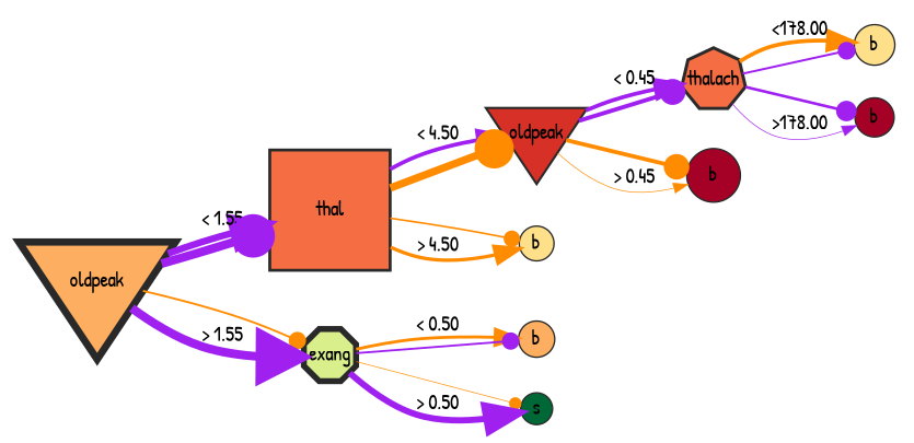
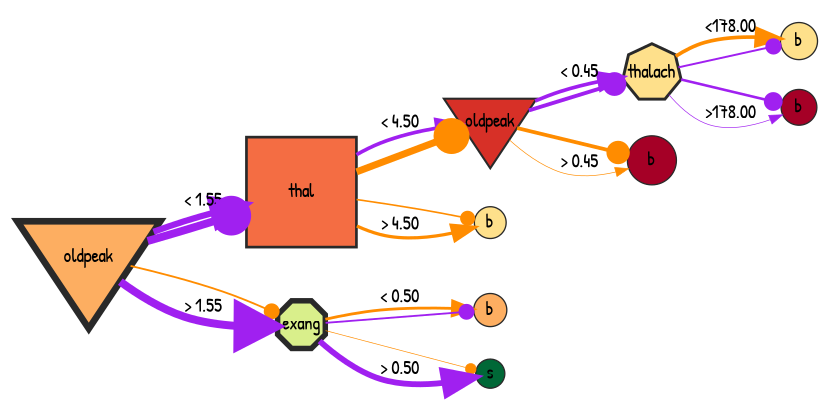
  digraph {
    bgcolor=white
    rankdir=LR
    fontname="Patrick Hand"
    node [color="#292929" fillcolor="#fdae61" fixedsize=true shape=circle style="filled,setlinewidth(1.00)" fontname="Patrick Hand"]
    edge [arrowhead=normal arrowsize=1.823529 color=purple penwidth=2.764706 fontname="Patrick Hand"]
    n1 [height=1.500000 label=oldpeak shape=invtriangle style="filled,setlinewidth(5.00)" width=1.500000]
    n2 [fillcolor="#f46d43" height=1.153608 label=thal shape=polygon style="filled,setlinewidth(2.02)" width=1.153608]
    n3 [fillcolor="#d9ef8b" height=0.497938 label=exang shape=octagon style="filled,setlinewidth(4.12)" width=0.497938]
    n4 [fillcolor="#d73027" height=0.968041 label=oldpeak shape=invtriangle style="filled,setlinewidth(1.56)" width=0.968041]
    n5 [fillcolor="#fee08b" height=0.337113 label=b width=0.337113]
    n6 [height=0.349485 label=b width=0.349485]
    n7 [fillcolor="#006837" height=0.300000 label=s width=0.300000]
-   n8 [fillcolor="#f46d43" height=0.609278 label=thalach shape=septagon style="filled,setlinewidth(2.21)" width=0.609278]
+   n8 [fillcolor="#fee08b" height=0.609278 label=thalach shape=septagon style="filled,setlinewidth(2.21)" width=0.609278]
    n9 [fillcolor="#a50026" height=0.510309 label=b width=0.510309]
    n10 [fillcolor="#fee08b" height=0.386598 label=b width=0.386598]
    n11 [fillcolor="#a50026" height=0.374227 label=b width=0.374227]
    n1 -> n2 [arrowsize=2.529412 label="< 1.55" penwidth=4.705882]
    n1 -> n2 [arrowhead=dot arrowsize=3.000000 penwidth=6.000000]
    n1 -> n3 [arrowhead=dot arrowsize=1.323529 color=darkorange penwidth=1.389706]
    n1 -> n3 [arrowsize=3.000000 label="> 1.55" penwidth=6.000000]
    n2 -> n4 [label="< 4.50"]
    n2 -> n4 [arrowhead=dot arrowsize=2.735294 color=darkorange penwidth=5.272059]
    n2 -> n5 [arrowhead=dot arrowsize=1.264706 color=darkorange penwidth=1.227941]
    n2 -> n5 [arrowsize=1.705882 color=darkorange label="> 4.50" penwidth=2.441176]
    n3 -> n6 [arrowsize=1.588235 color=darkorange label="< 0.50" penwidth=2.117647]
    n3 -> n6 [arrowhead=dot arrowsize=1.323529 penwidth=1.389706]
    n3 -> n7 [arrowhead=dot arrowsize=1.000000 color=darkorange penwidth=0.500000]
    n3 -> n7 [arrowsize=2.411765 label="> 0.50" penwidth=4.382353]
    n4 -> n8 [label="< 0.45"]
    n4 -> n8 [arrowhead=dot arrowsize=1.882353 penwidth=2.926471]
    n4 -> n9 [arrowhead=dot arrowsize=1.852941 color=darkorange penwidth=2.845588]
    n4 -> n9 [arrowsize=1.000000 color=darkorange label="> 0.45" penwidth=0.500000]
    n8 -> n10 [color=darkorange label="<178.00"]
    n8 -> n10 [arrowhead=dot arrowsize=1.352941 penwidth=1.470588]
    n8 -> n11 [arrowhead=dot arrowsize=1.529412 penwidth=1.955882]
    n8 -> n11 [arrowsize=1.000000 label=">178.00" penwidth=0.500000]
  }
